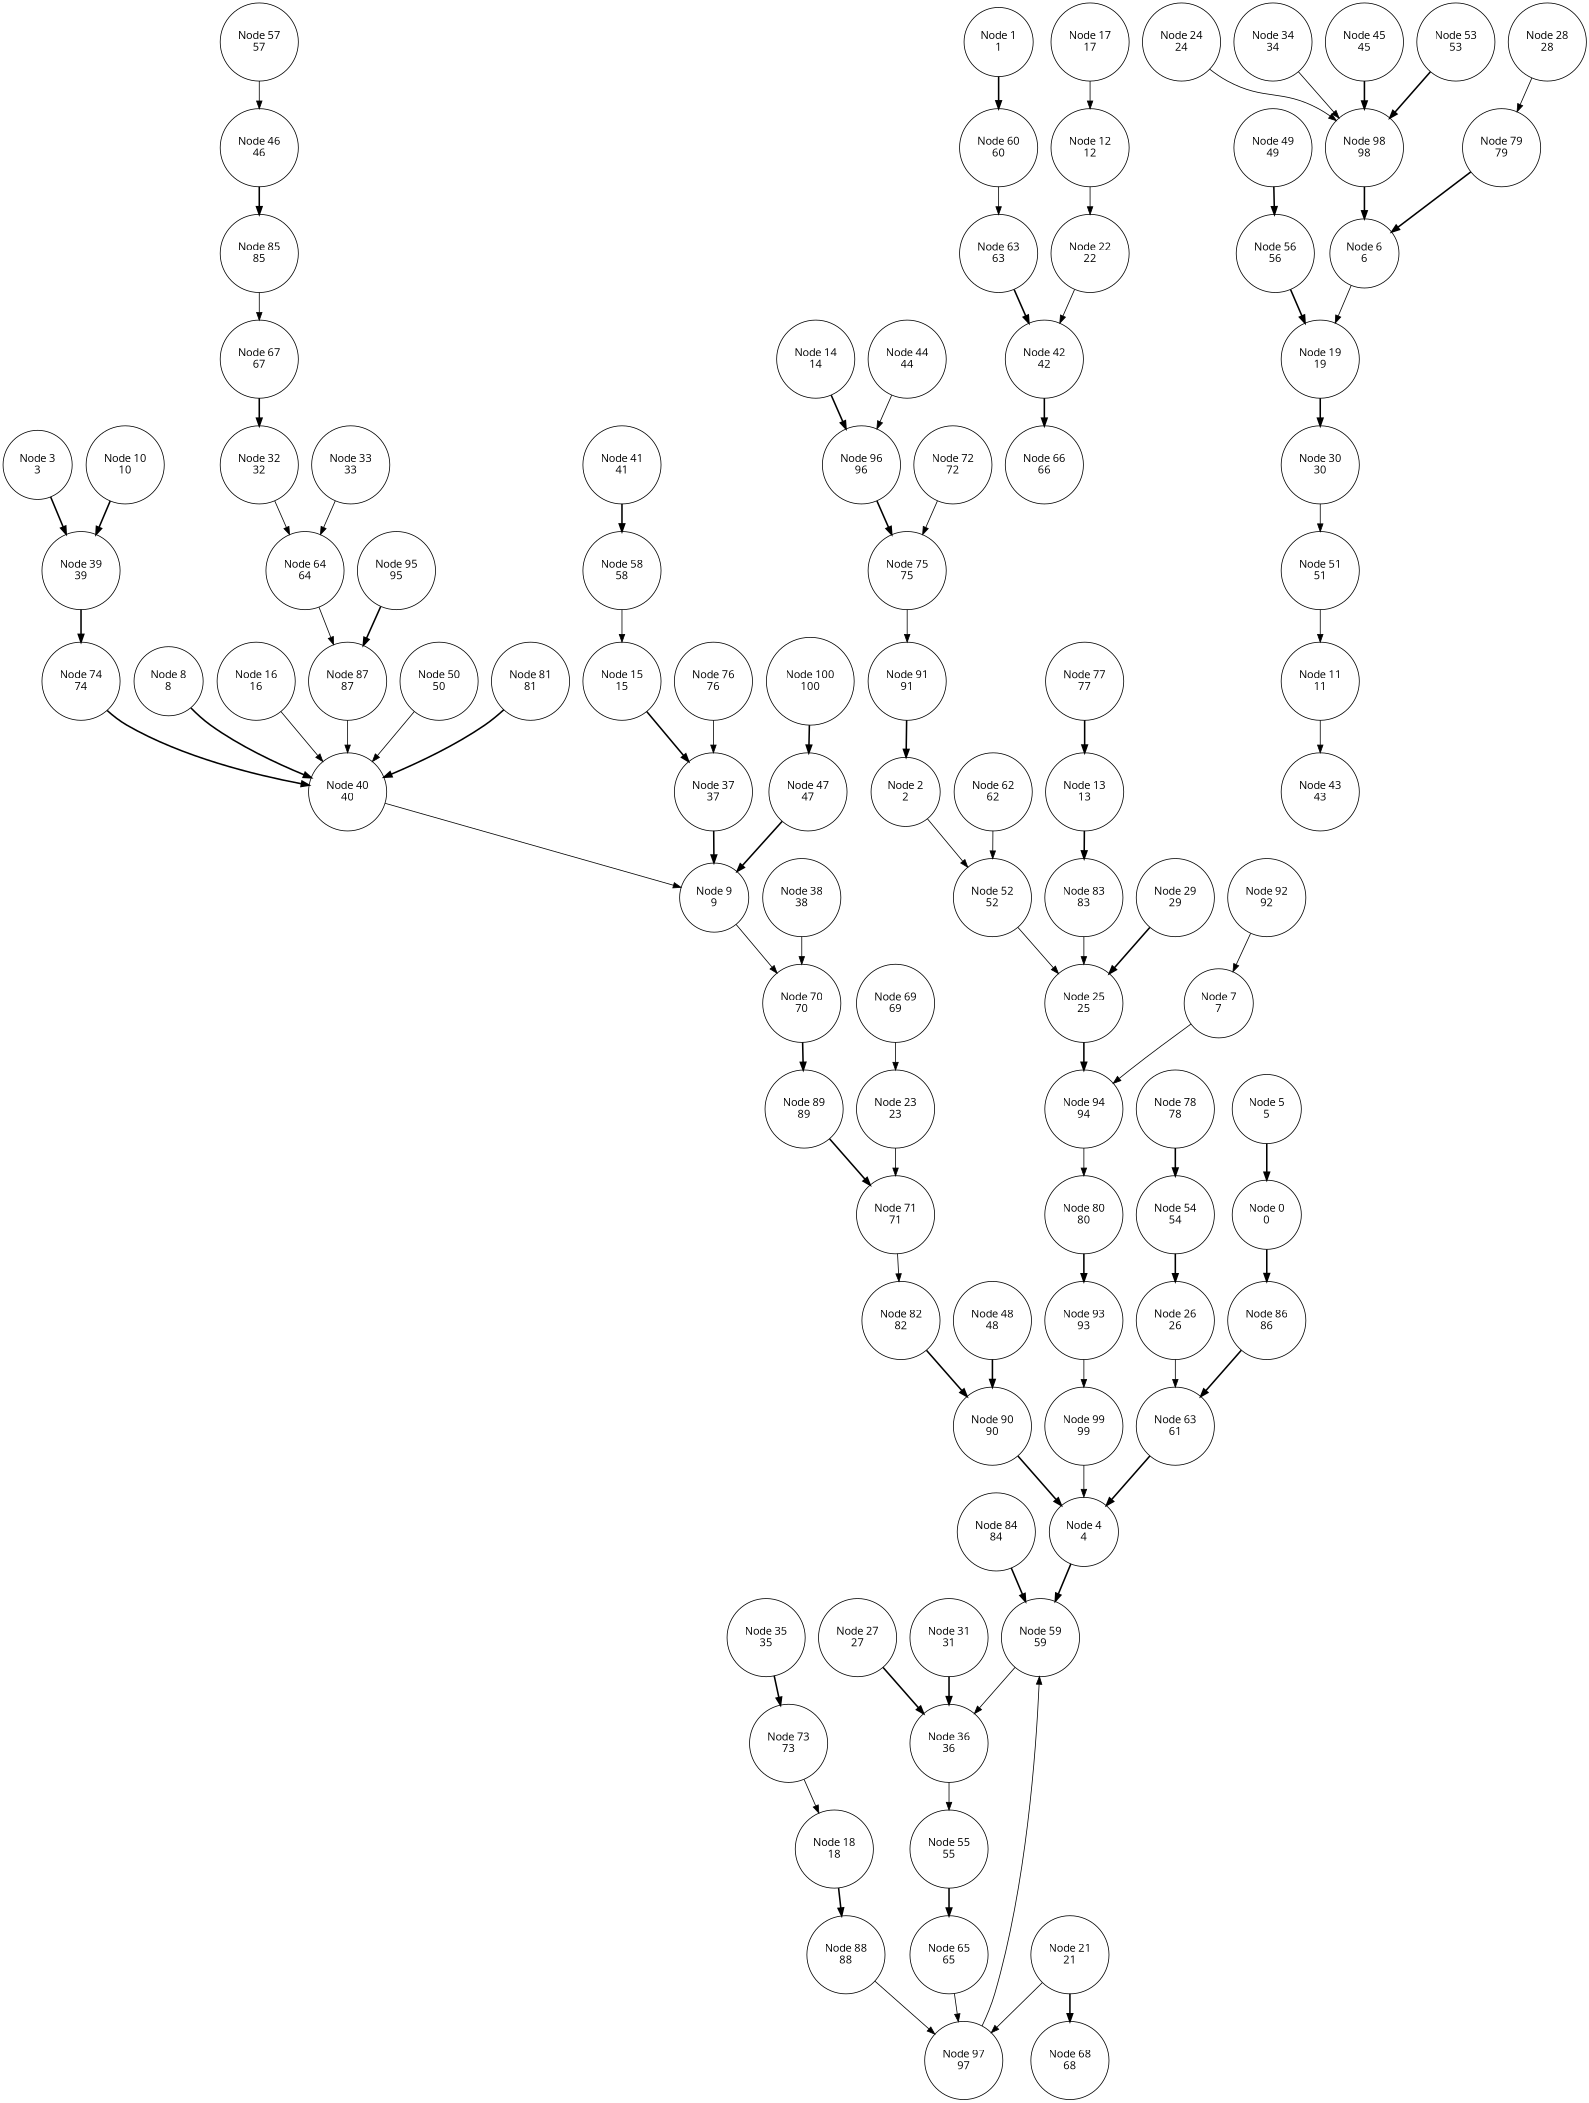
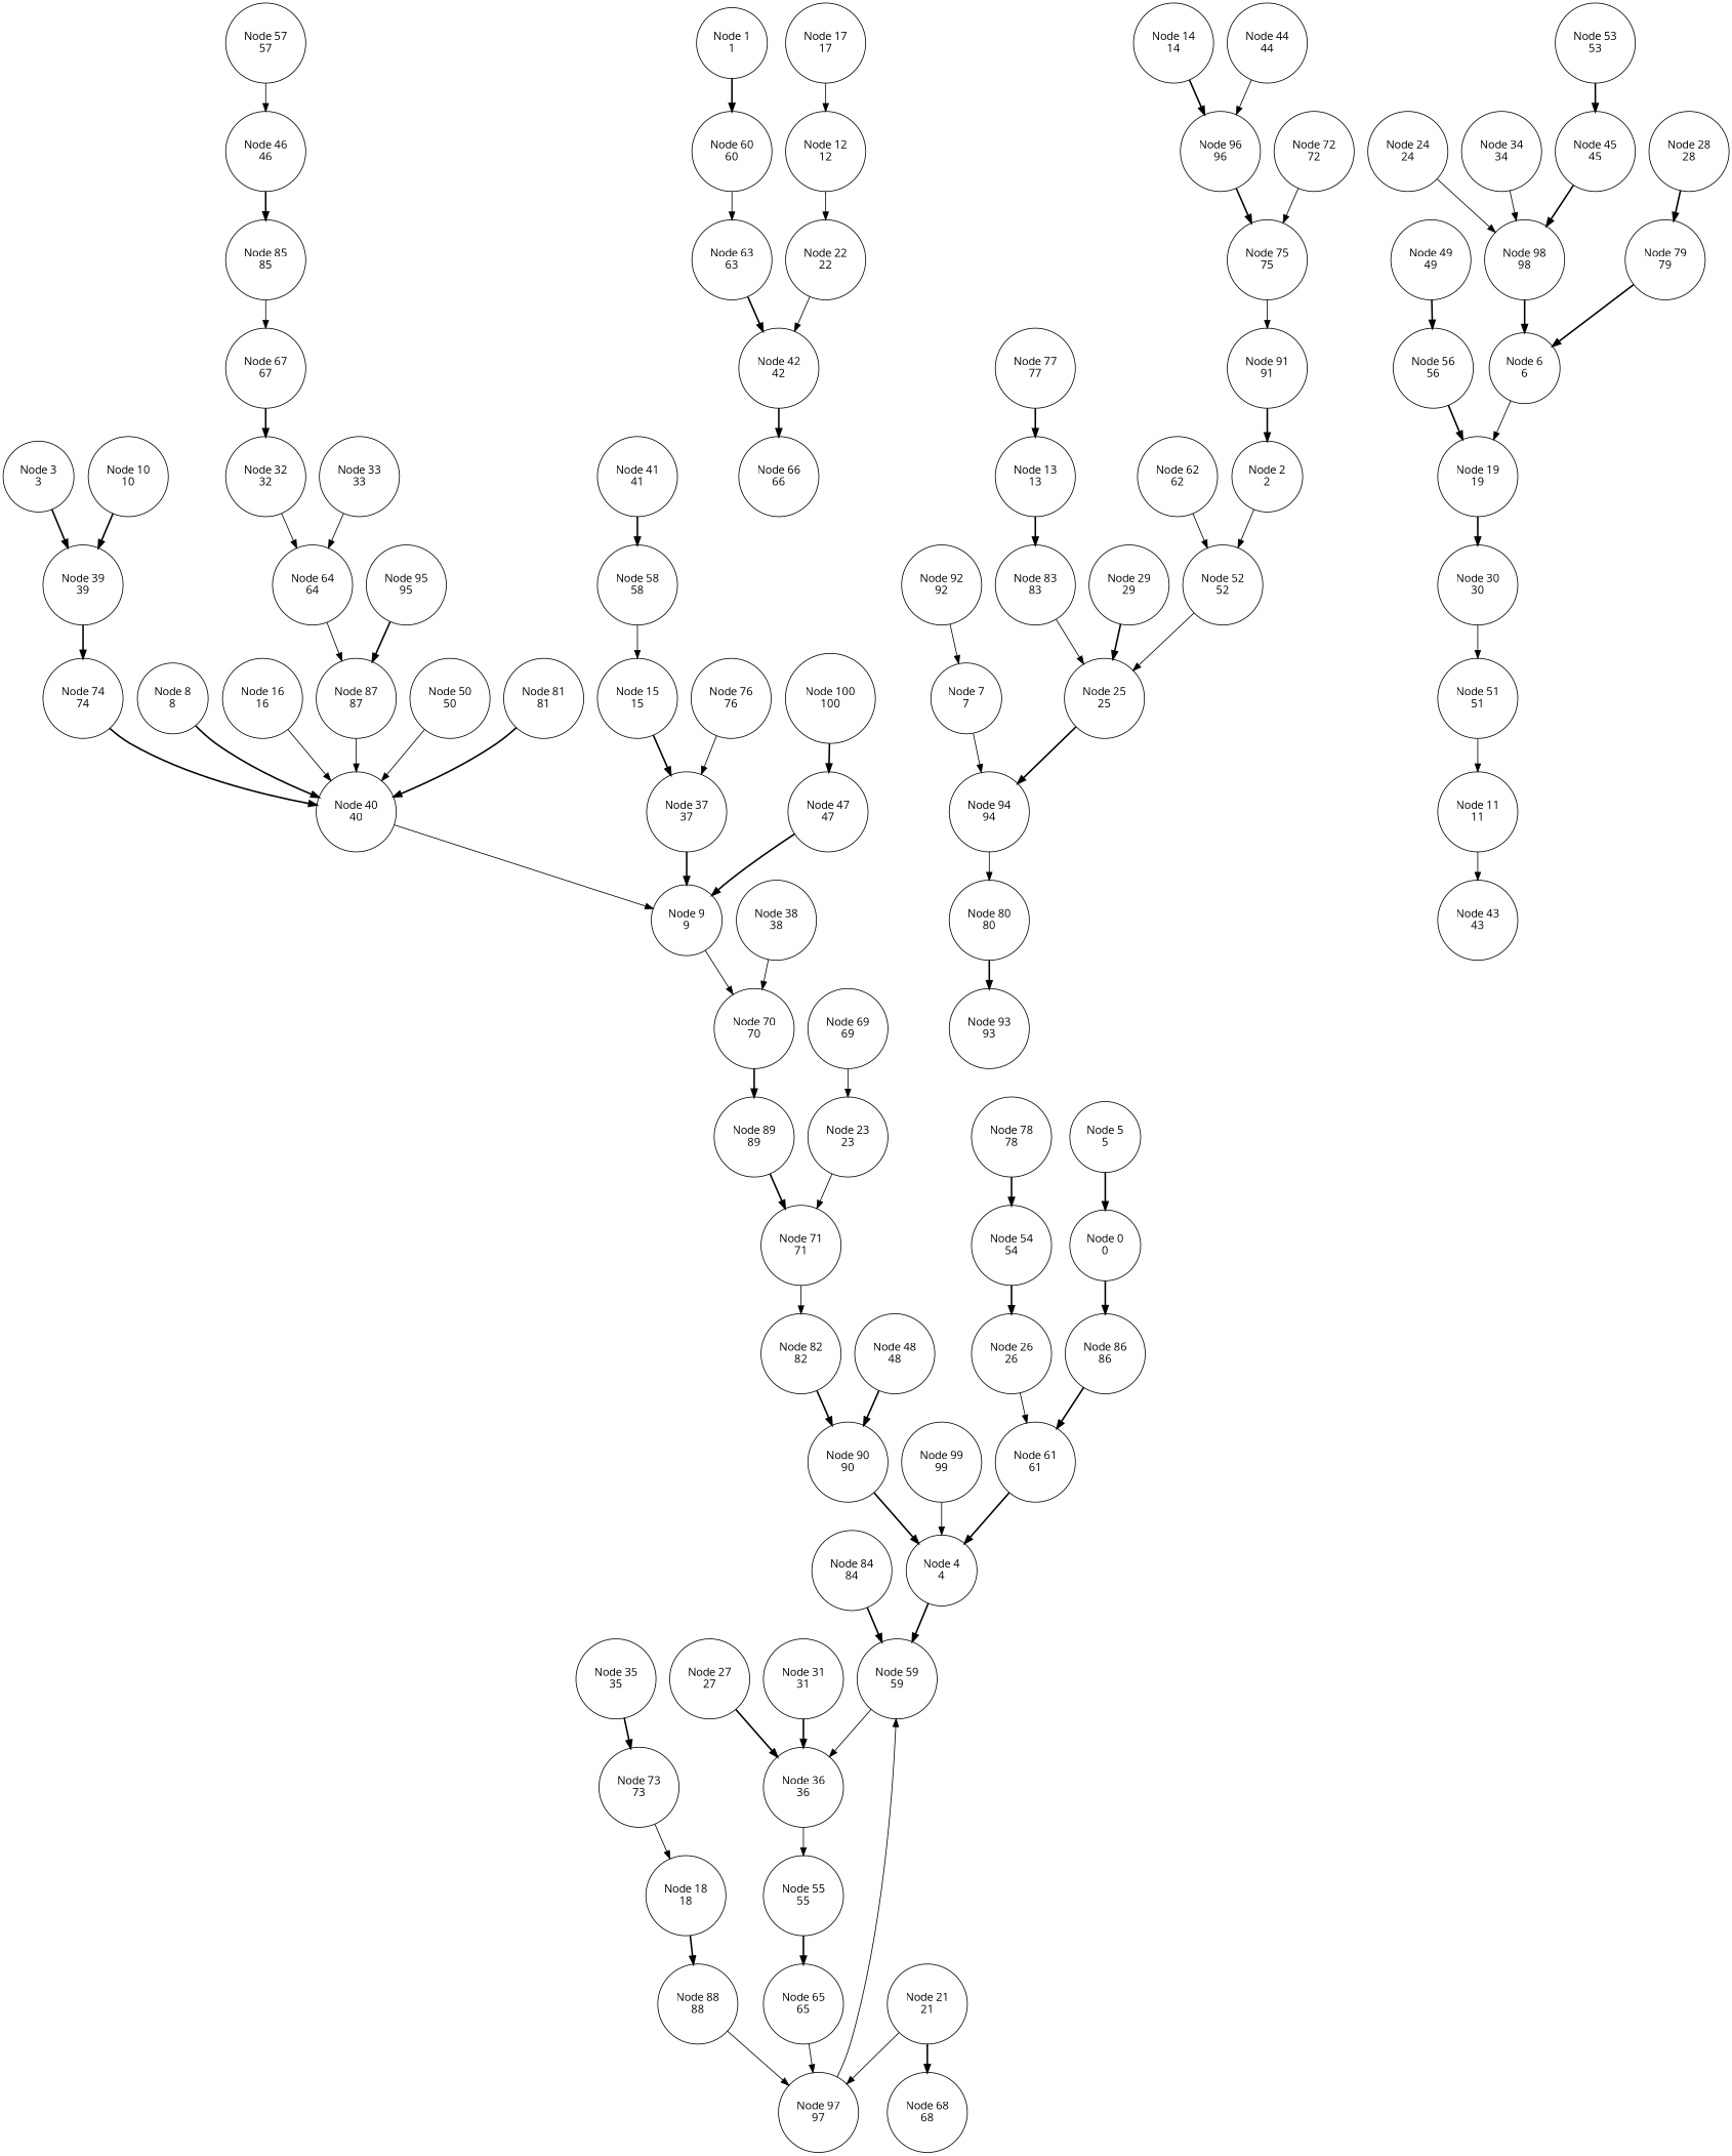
  digraph {
    fontname="Open Sans"
    rankdir=TB
    node [fontname="Open Sans" shape=circle]
    edge [fontname="Open Sans" style=bold]
    n1 [label="Node 0\n0"]
    n2 [label="Node 86\n86"]
-   n3 [label="Node 63\n61"]
+   n3 [label="Node 61\n61"]
    n4 [label="Node 1\n1"]
    n5 [label="Node 60\n60"]
    n6 [label="Node 63\n63"]
    n7 [label="Node 2\n2"]
    n8 [label="Node 52\n52"]
    n9 [label="Node 25\n25"]
    n10 [label="Node 3\n3"]
    n11 [label="Node 39\n39"]
    n12 [label="Node 74\n74"]
    n13 [label="Node 4\n4"]
    n14 [label="Node 59\n59"]
    n15 [label="Node 36\n36"]
    n16 [label="Node 5\n5"]
    n17 [label="Node 6\n6"]
    n18 [label="Node 19\n19"]
    n19 [label="Node 30\n30"]
    n20 [label="Node 7\n7"]
    n21 [label="Node 94\n94"]
    n22 [label="Node 80\n80"]
    n23 [label="Node 8\n8"]
    n24 [label="Node 40\n40"]
    n25 [label="Node 9\n9"]
    n26 [label="Node 70\n70"]
    n27 [label="Node 89\n89"]
    n28 [label="Node 10\n10"]
    n29 [label="Node 11\n11"]
    n30 [label="Node 43\n43"]
    n31 [label="Node 12\n12"]
    n32 [label="Node 22\n22"]
    n33 [label="Node 42\n42"]
    n34 [label="Node 13\n13"]
    n35 [label="Node 83\n83"]
    n36 [label="Node 14\n14"]
    n37 [label="Node 96\n96"]
    n38 [label="Node 75\n75"]
    n39 [label="Node 15\n15"]
    n40 [label="Node 37\n37"]
    n41 [label="Node 16\n16"]
    n42 [label="Node 17\n17"]
    n43 [label="Node 18\n18"]
    n44 [label="Node 88\n88"]
    n45 [label="Node 97\n97"]
    n46 [label="Node 51\n51"]
    n47 [label="Node 21\n21"]
    n48 [label="Node 68\n68"]
    n49 [label="Node 66\n66"]
    n50 [label="Node 23\n23"]
    n51 [label="Node 71\n71"]
    n52 [label="Node 82\n82"]
    n53 [label="Node 24\n24"]
    n54 [label="Node 98\n98"]
    n55 [label="Node 26\n26"]
    n56 [label="Node 27\n27"]
    n57 [label="Node 55\n55"]
    n58 [label="Node 28\n28"]
    n59 [label="Node 79\n79"]
    n60 [label="Node 29\n29"]
    n61 [label="Node 31\n31"]
    n62 [label="Node 32\n32"]
    n63 [label="Node 64\n64"]
    n64 [label="Node 87\n87"]
    n65 [label="Node 33\n33"]
    n66 [label="Node 34\n34"]
    n67 [label="Node 35\n35"]
    n68 [label="Node 73\n73"]
    n69 [label="Node 65\n65"]
    n70 [label="Node 38\n38"]
    n71 [label="Node 41\n41"]
    n72 [label="Node 58\n58"]
    n73 [label="Node 44\n44"]
    n74 [label="Node 45\n45"]
    n75 [label="Node 46\n46"]
    n76 [label="Node 85\n85"]
    n77 [label="Node 67\n67"]
    n78 [label="Node 47\n47"]
    n79 [label="Node 48\n48"]
    n80 [label="Node 90\n90"]
    n81 [label="Node 49\n49"]
    n82 [label="Node 56\n56"]
    n83 [label="Node 50\n50"]
    n84 [label="Node 53\n53"]
    n85 [label="Node 54\n54"]
    n86 [label="Node 57\n57"]
    n87 [label="Node 62\n62"]
    n88 [label="Node 69\n69"]
    n89 [label="Node 72\n72"]
    n90 [label="Node 91\n91"]
    n91 [label="Node 76\n76"]
    n92 [label="Node 77\n77"]
    n93 [label="Node 78\n78"]
    n94 [label="Node 93\n93"]
    n95 [label="Node 99\n99"]
    n96 [label="Node 81\n81"]
    n97 [label="Node 84\n84"]
    n98 [label="Node 92\n92"]
    n99 [label="Node 95\n95"]
    n100 [label="Node 100\n100"]
    n1 -> n2
    n2 -> n3
    n3 -> n13
    n4 -> n5
    n5 -> n6 [style=solid]
    n6 -> n33
    n7 -> n8 [style=solid]
    n8 -> n9 [style=solid]
    n9 -> n21
    n10 -> n11
    n11 -> n12
    n12 -> n24
    n13 -> n14
    n14 -> n15 [style=solid]
    n15 -> n57 [style=solid]
    n16 -> n1
    n17 -> n18 [style=solid]
    n18 -> n19
    n19 -> n46 [style=solid]
    n20 -> n21 [style=solid]
    n21 -> n22 [style=solid]
    n22 -> n94
    n23 -> n24
    n24 -> n25 [style=solid]
    n25 -> n26 [style=solid]
    n26 -> n27
    n27 -> n51
    n28 -> n11
    n29 -> n30 [style=solid]
    n31 -> n32 [style=solid]
    n32 -> n33 [style=solid]
    n33 -> n49
    n34 -> n35
    n35 -> n9 [style=solid]
    n36 -> n37
    n37 -> n38
    n38 -> n90 [style=solid]
    n39 -> n40
    n40 -> n25
    n41 -> n24 [style=solid]
    n42 -> n31 [style=solid]
    n43 -> n44
    n44 -> n45 [style=solid]
    n45 -> n14 [style=solid]
    n46 -> n29 [style=solid]
    n47 -> n45 [style=solid]
    n47 -> n48
    n50 -> n51 [style=solid]
    n51 -> n52 [style=solid]
    n52 -> n80
    n53 -> n54 [style=solid]
    n54 -> n17
    n55 -> n3 [style=solid]
    n56 -> n15
    n57 -> n69
-   n58 -> n59 [style=solid]
+   n58 -> n59
    n59 -> n17
    n60 -> n9
    n61 -> n15
    n62 -> n63 [style=solid]
    n63 -> n64 [style=solid]
    n64 -> n24 [style=solid]
    n65 -> n63 [style=solid]
    n66 -> n54 [style=solid]
    n67 -> n68
    n68 -> n43 [style=solid]
    n69 -> n45 [style=solid]
    n70 -> n26 [style=solid]
    n71 -> n72
    n72 -> n39 [style=solid]
    n73 -> n37 [style=solid]
    n74 -> n54
    n75 -> n76
    n76 -> n77 [style=solid]
    n77 -> n62
    n78 -> n25
    n79 -> n80
    n80 -> n13
    n81 -> n82
    n82 -> n18
    n83 -> n24 [style=solid]
-   n84 -> n54
+   n84 -> n74
    n85 -> n55
    n86 -> n75 [style=solid]
    n87 -> n8 [style=solid]
    n88 -> n50 [style=solid]
    n89 -> n38 [style=solid]
    n90 -> n7
    n91 -> n40 [style=solid]
    n92 -> n34
    n93 -> n85
-   n94 -> n95 [style=solid]
    n95 -> n13 [style=solid]
    n96 -> n24
    n97 -> n14
    n98 -> n20 [style=solid]
    n99 -> n64
    n100 -> n78
  }
